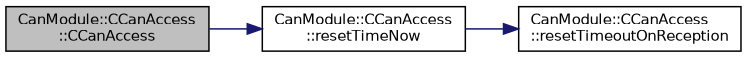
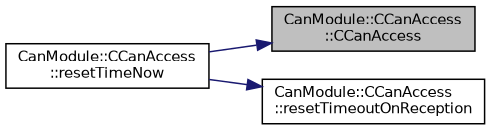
  digraph {
    rankdir=LR
    node [color=black fillcolor=white fontname=Helvetica fontsize=10 shape=record style=filled]
    edge [color=midnightblue fontname=Helvetica fontsize=10 labelfontname=Helvetica labelfontsize=10 style=solid]
    n1 [fillcolor=grey75 fontcolor=black height=0.2 label="CanModule::CCanAccess\l::CCanAccess" width=0.4]
    n2 [height=0.2 label="CanModule::CCanAccess\l::resetTimeNow" width=0.4]
    n3 [height=0.2 label="CanModule::CCanAccess\l::resetTimeoutOnReception" width=0.4]
-   n1 -> n2
+   n2 -> n1
    n2 -> n3
  }
